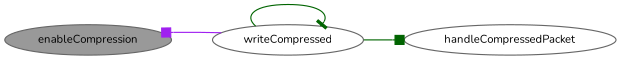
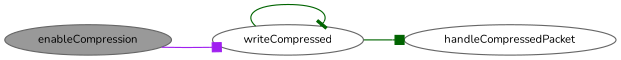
  digraph {
    fontname=Nunito
    rankdir=LR
    node [color=grey40 fillcolor=white fontname=Nunito fontsize=10 shape=ellipse style=filled]
    edge [arrowhead=box color=darkgreen fontname=Nunito fontsize=10 labelfontname=Helvetica labelfontsize=10 style=solid]
    n1 [color=gray40 fillcolor=grey60 fontcolor=black height=0.2 label=enableCompression width=0.4]
    n2 [height=0.2 label=writeCompressed width=0.4]
    n3 [height=0.2 label=handleCompressedPacket width=0.4]
-   n2 -> n1 [color=purple]
+   n1 -> n2 [color=purple]
    n2 -> n2 [arrowhead=tee]
    n2 -> n3
  }
